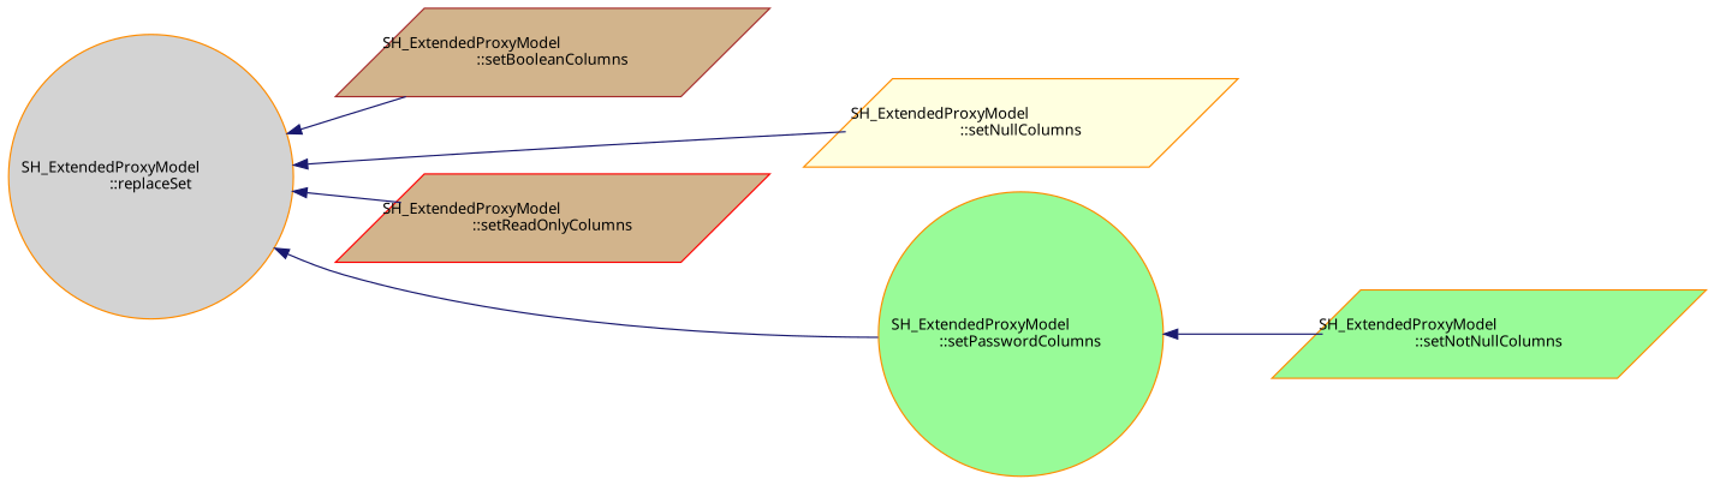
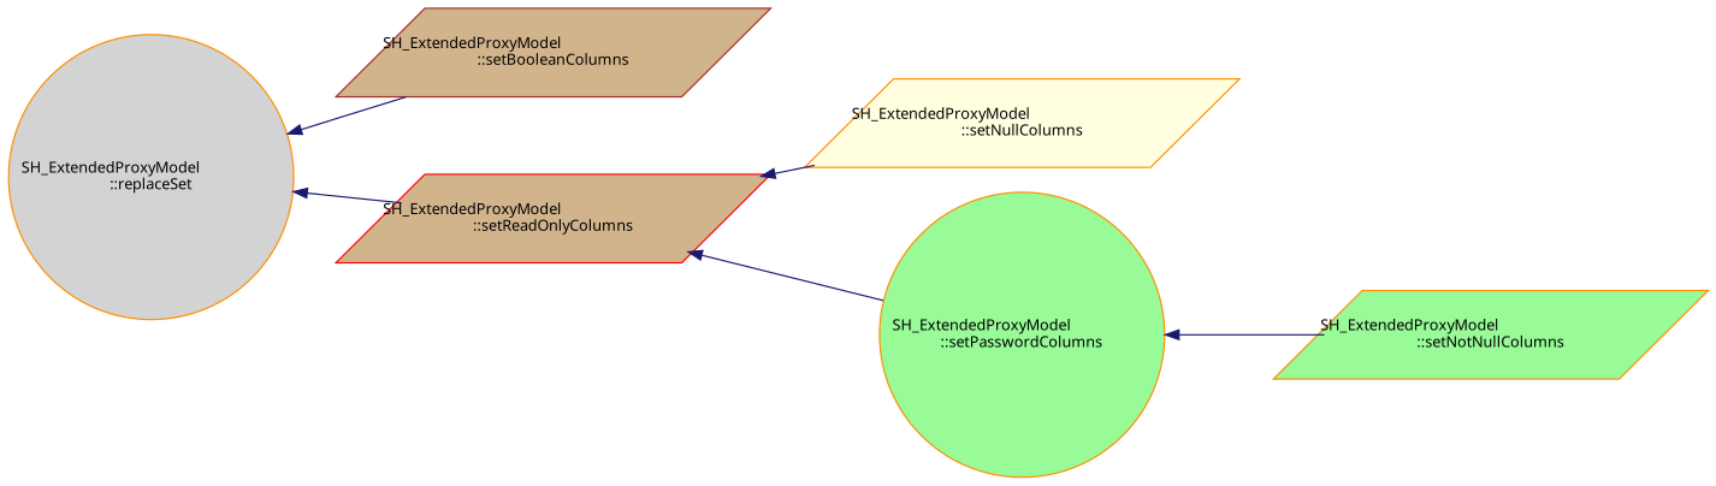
  digraph {
    rankdir=LR
    node [color=darkorange fillcolor=tan fontname=Verdana fontsize=11 shape=parallelogram style=filled]
    edge [color=midnightblue dir=back fontname=Verdana fontsize=11 labelfontname=Verdana labelfontsize=11 style=solid]
    n1 [fillcolor=lightgrey fontcolor=black height=0.2 label="SH_ExtendedProxyModel\l::replaceSet" shape=circle width=0.4]
    n2 [color=brown height=0.2 label="SH_ExtendedProxyModel\l::setBooleanColumns" width=0.4]
    n3 [fillcolor=lightyellow height=0.2 label="SH_ExtendedProxyModel\l::setNullColumns" width=0.4]
    n4 [fillcolor=palegreen height=0.2 label="SH_ExtendedProxyModel\l::setPasswordColumns" shape=circle width=0.4]
    n5 [color=red height=0.2 label="SH_ExtendedProxyModel\l::setReadOnlyColumns" width=0.4]
    n6 [fillcolor=palegreen height=0.2 label="SH_ExtendedProxyModel\l::setNotNullColumns" width=0.4]
    n1 -> n2
-   n1 -> n3
-   n1 -> n4
+   n5 -> n3
+   n5 -> n4
    n1 -> n5
    n4 -> n6
  }
